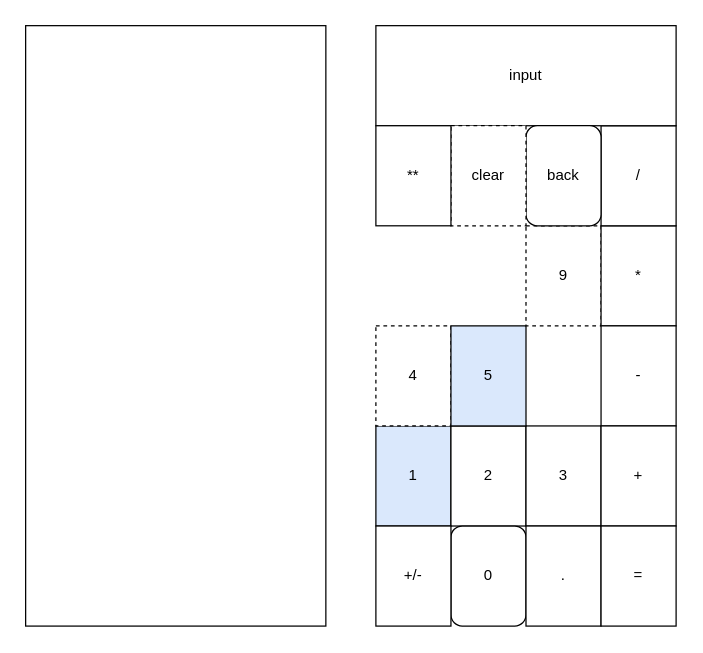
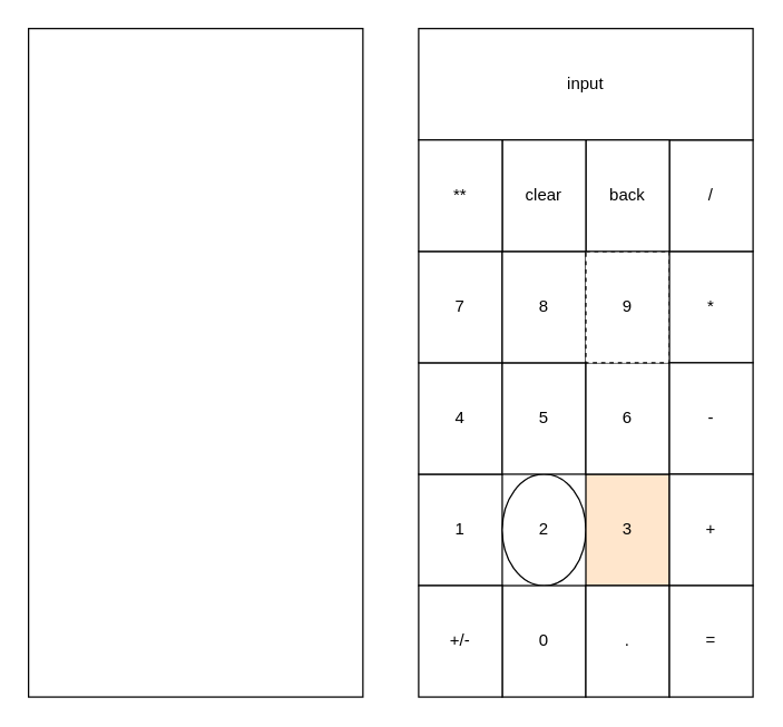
  <mxCell id="0" />
  <mxCell id="1" parent="0" />
- <mxCell id="2" value="1" style="rounded=0;whiteSpace=wrap;html=1;fillColor=#dae8fc;" vertex="1" parent="1"><mxGeometry x="300" y="340" width="60" height="80" as="geometry" /></mxCell>
- <mxCell id="3" value="2" style="rounded=0;whiteSpace=wrap;html=1;" vertex="1" parent="1"><mxGeometry x="360" y="340" width="60" height="80" as="geometry" /></mxCell>
- <mxCell id="4" value="3" style="rounded=0;whiteSpace=wrap;html=1;" vertex="1" parent="1"><mxGeometry x="420" y="340" width="60" height="80" as="geometry" /></mxCell>
- <mxCell id="5" value="4" style="rounded=0;whiteSpace=wrap;html=1;dashed=1;" vertex="1" parent="1"><mxGeometry x="300" y="260" width="60" height="80" as="geometry" /></mxCell>
- <mxCell id="6" value="5" style="rounded=0;whiteSpace=wrap;html=1;fillColor=#dae8fc;" vertex="1" parent="1"><mxGeometry x="360" y="260" width="60" height="80" as="geometry" /></mxCell>
+ <mxCell id="2" value="1" style="rounded=0;whiteSpace=wrap;html=1;" vertex="1" parent="1"><mxGeometry x="300" y="340" width="60" height="80" as="geometry" /></mxCell>
+ <mxCell id="3" value="2" style="ellipse;whiteSpace=wrap;html=1;" vertex="1" parent="1"><mxGeometry x="360" y="340" width="60" height="80" as="geometry" /></mxCell>
+ <mxCell id="4" value="3" style="rounded=0;whiteSpace=wrap;html=1;fillColor=#ffe6cc;" vertex="1" parent="1"><mxGeometry x="420" y="340" width="60" height="80" as="geometry" /></mxCell>
+ <mxCell id="5" value="4" style="rounded=0;whiteSpace=wrap;html=1;" vertex="1" parent="1"><mxGeometry x="300" y="260" width="60" height="80" as="geometry" /></mxCell>
+ <mxCell id="6" value="5" style="rounded=0;whiteSpace=wrap;html=1;" vertex="1" parent="1"><mxGeometry x="360" y="260" width="60" height="80" as="geometry" /></mxCell>
+ <mxCell id="7" value="6" style="rounded=0;whiteSpace=wrap;html=1;" vertex="1" parent="1"><mxGeometry x="420" y="260" width="60" height="80" as="geometry" /></mxCell>
+ <mxCell id="8" value="7" style="rounded=0;whiteSpace=wrap;html=1;" vertex="1" parent="1"><mxGeometry x="300" y="180" width="60" height="80" as="geometry" /></mxCell>
+ <mxCell id="9" value="8" style="rounded=0;whiteSpace=wrap;html=1;" vertex="1" parent="1"><mxGeometry x="360" y="180" width="60" height="80" as="geometry" /></mxCell>
  <mxCell id="10" value="9" style="rounded=0;whiteSpace=wrap;html=1;dashed=1;" vertex="1" parent="1"><mxGeometry x="420" y="180" width="60" height="80" as="geometry" /></mxCell>
- <mxCell id="11" value="0" style="whiteSpace=wrap;html=1;rounded=1;" vertex="1" parent="1"><mxGeometry x="360" y="420" width="60" height="80" as="geometry" /></mxCell>
+ <mxCell id="11" value="0" style="rounded=0;whiteSpace=wrap;html=1;" vertex="1" parent="1"><mxGeometry x="360" y="420" width="60" height="80" as="geometry" /></mxCell>
  <mxCell id="12" value="." style="rounded=0;whiteSpace=wrap;html=1;" vertex="1" parent="1"><mxGeometry x="420" y="420" width="60" height="80" as="geometry" /></mxCell>
  <mxCell id="13" value="+/-" style="rounded=0;whiteSpace=wrap;html=1;" vertex="1" parent="1"><mxGeometry x="300" y="420" width="60" height="80" as="geometry" /></mxCell>
  <mxCell id="14" value="*" style="rounded=0;whiteSpace=wrap;html=1;" vertex="1" parent="1"><mxGeometry x="480" y="180" width="60" height="80" as="geometry" /></mxCell>
  <mxCell id="15" value="-" style="rounded=0;whiteSpace=wrap;html=1;" vertex="1" parent="1"><mxGeometry x="480" y="260" width="60" height="80" as="geometry" /></mxCell>
  <mxCell id="16" value="+" style="rounded=0;whiteSpace=wrap;html=1;" vertex="1" parent="1"><mxGeometry x="480" y="340" width="60" height="80" as="geometry" /></mxCell>
  <mxCell id="17" value="=" style="rounded=0;whiteSpace=wrap;html=1;" vertex="1" parent="1"><mxGeometry x="480" y="420" width="60" height="80" as="geometry" /></mxCell>
  <mxCell id="18" value="/" style="rounded=0;whiteSpace=wrap;html=1;" vertex="1" parent="1"><mxGeometry x="480" y="100" width="60" height="80" as="geometry" /></mxCell>
  <mxCell id="19" value="input" style="rounded=0;whiteSpace=wrap;html=1;" vertex="1" parent="1"><mxGeometry x="300" y="20" width="240" height="80" as="geometry" /></mxCell>
- <mxCell id="20" value="back" style="whiteSpace=wrap;html=1;rounded=1;" vertex="1" parent="1"><mxGeometry x="420" y="100" width="60" height="80" as="geometry" /></mxCell>
- <mxCell id="21" value="clear" style="rounded=0;whiteSpace=wrap;html=1;dashed=1;" vertex="1" parent="1"><mxGeometry x="360" y="100" width="60" height="80" as="geometry" /></mxCell>
+ <mxCell id="20" value="back" style="rounded=0;whiteSpace=wrap;html=1;" vertex="1" parent="1"><mxGeometry x="420" y="100" width="60" height="80" as="geometry" /></mxCell>
+ <mxCell id="21" value="clear" style="rounded=0;whiteSpace=wrap;html=1;" vertex="1" parent="1"><mxGeometry x="360" y="100" width="60" height="80" as="geometry" /></mxCell>
  <mxCell id="22" value="**" style="rounded=0;whiteSpace=wrap;html=1;" vertex="1" parent="1"><mxGeometry x="300" y="100" width="60" height="80" as="geometry" /></mxCell>
  <mxCell id="23" value="" style="rounded=0;whiteSpace=wrap;html=1;" vertex="1" parent="1"><mxGeometry x="20" y="20" width="240" height="480" as="geometry" /></mxCell>
